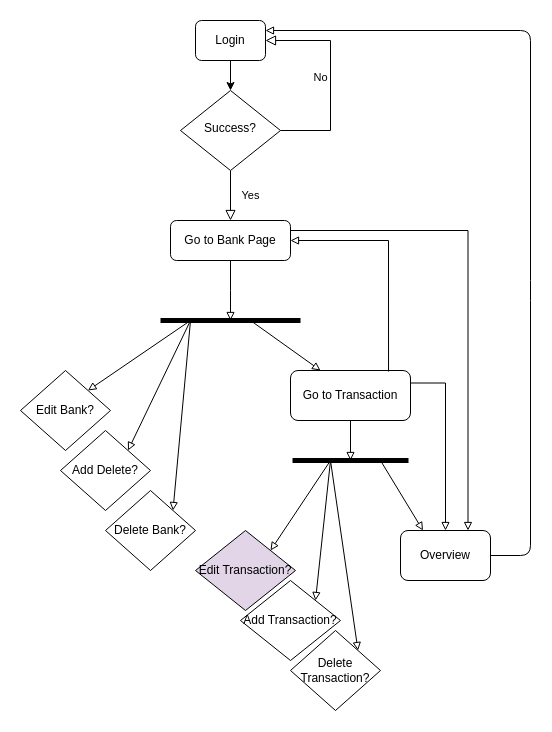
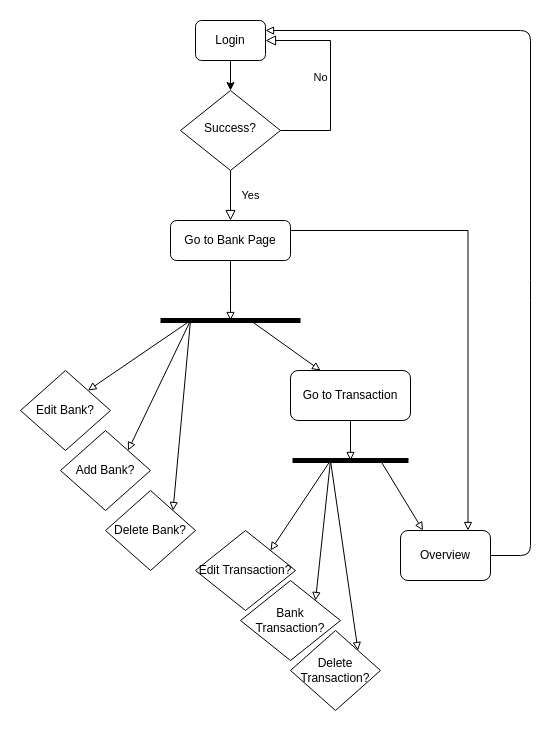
  <mxCell id="0" />
  <mxCell id="1" parent="0" />
  <mxCell id="2" value="Yes" style="rounded=0;html=1;jettySize=auto;orthogonalLoop=1;fontSize=11;endArrow=block;endFill=0;endSize=8;strokeWidth=1;shadow=0;labelBackgroundColor=none;edgeStyle=orthogonalEdgeStyle;entryX=0.5;entryY=0;entryDx=0;entryDy=0;" parent="1" source="4" target="6" edge="1"><mxGeometry y="20" relative="1" as="geometry"><mxPoint as="offset" /></mxGeometry></mxCell>
  <mxCell id="3" value="No" style="edgeStyle=orthogonalEdgeStyle;rounded=0;html=1;jettySize=auto;orthogonalLoop=1;fontSize=11;endArrow=block;endFill=0;endSize=8;strokeWidth=1;shadow=0;labelBackgroundColor=none;entryX=1;entryY=0.5;entryDx=0;entryDy=0;" parent="1" source="4" target="8" edge="1"><mxGeometry y="10" relative="1" as="geometry"><mxPoint as="offset" /><Array as="points"><mxPoint x="330" y="130" /><mxPoint x="330" y="40" /></Array></mxGeometry></mxCell>
  <mxCell id="4" value="Success?" style="rhombus;whiteSpace=wrap;html=1;shadow=0;fontFamily=Helvetica;fontSize=12;align=center;strokeWidth=1;spacing=6;spacingTop=-4;" parent="1" vertex="1"><mxGeometry x="180" y="90" width="100" height="80" as="geometry" /></mxCell>
  <mxCell id="5" style="edgeStyle=orthogonalEdgeStyle;rounded=0;jumpSize=7;orthogonalLoop=1;jettySize=auto;html=1;exitX=0.5;exitY=1;exitDx=0;exitDy=0;strokeColor=#000000;strokeWidth=1;endArrow=block;endFill=0;" edge="1" parent="1" source="6"><mxGeometry relative="1" as="geometry"><mxPoint x="230" y="320" as="targetPoint" /></mxGeometry></mxCell>
  <mxCell id="6" value="Go to Bank Page" style="rounded=1;whiteSpace=wrap;html=1;fontSize=12;glass=0;strokeWidth=1;shadow=0;" parent="1" vertex="1"><mxGeometry x="170" y="220" width="120" height="40" as="geometry" /></mxCell>
  <mxCell id="7" style="edgeStyle=orthogonalEdgeStyle;rounded=0;orthogonalLoop=1;jettySize=auto;html=1;" edge="1" parent="1" source="8" target="4"><mxGeometry relative="1" as="geometry" /></mxCell>
  <mxCell id="8" value="Login" style="rounded=1;whiteSpace=wrap;html=1;fontSize=12;glass=0;strokeWidth=1;shadow=0;" vertex="1" parent="1"><mxGeometry x="195" y="20" width="70" height="40" as="geometry" /></mxCell>
  <mxCell id="9" value="" style="endArrow=none;html=1;jumpSize=7;strokeWidth=5;" edge="1" parent="1"><mxGeometry width="50" height="50" relative="1" as="geometry"><mxPoint x="160" y="320" as="sourcePoint" /><mxPoint x="300" y="320" as="targetPoint" /></mxGeometry></mxCell>
  <mxCell id="10" value="Edit Bank?" style="rhombus;whiteSpace=wrap;html=1;" vertex="1" parent="1"><mxGeometry x="20" y="370" width="90" height="80" as="geometry" /></mxCell>
- <mxCell id="11" value="Add Delete?" style="rhombus;whiteSpace=wrap;html=1;" vertex="1" parent="1"><mxGeometry x="60" y="430" width="90" height="80" as="geometry" /></mxCell>
+ <mxCell id="11" value="Add Bank?" style="rhombus;whiteSpace=wrap;html=1;" vertex="1" parent="1"><mxGeometry x="60" y="430" width="90" height="80" as="geometry" /></mxCell>
  <mxCell id="12" value="Delete Bank?" style="rhombus;whiteSpace=wrap;html=1;" vertex="1" parent="1"><mxGeometry x="105" y="490" width="90" height="80" as="geometry" /></mxCell>
  <mxCell id="13" value="Go to Transaction" style="rounded=1;whiteSpace=wrap;html=1;" vertex="1" parent="1"><mxGeometry x="290" y="370" width="120" height="50" as="geometry" /></mxCell>
- <mxCell id="14" value="Edit Transaction?" style="rhombus;whiteSpace=wrap;html=1;fillColor=#e1d5e7;" vertex="1" parent="1"><mxGeometry x="195" y="530" width="100" height="80" as="geometry" /></mxCell>
- <mxCell id="15" value="Add Transaction?" style="rhombus;whiteSpace=wrap;html=1;" vertex="1" parent="1"><mxGeometry x="240" y="580" width="100" height="80" as="geometry" /></mxCell>
+ <mxCell id="14" value="Edit Transaction?" style="rhombus;whiteSpace=wrap;html=1;" vertex="1" parent="1"><mxGeometry x="195" y="530" width="100" height="80" as="geometry" /></mxCell>
+ <mxCell id="15" value="Bank Transaction?" style="rhombus;whiteSpace=wrap;html=1;" vertex="1" parent="1"><mxGeometry x="240" y="580" width="100" height="80" as="geometry" /></mxCell>
  <mxCell id="16" value="Delete Transaction?" style="rhombus;whiteSpace=wrap;html=1;" vertex="1" parent="1"><mxGeometry x="290" y="630" width="90" height="80" as="geometry" /></mxCell>
  <mxCell id="17" value="" style="endArrow=none;html=1;jumpSize=7;strokeWidth=5;" edge="1" parent="1"><mxGeometry width="50" height="50" relative="1" as="geometry"><mxPoint x="292" y="460" as="sourcePoint" /><mxPoint x="408" y="460" as="targetPoint" /></mxGeometry></mxCell>
  <mxCell id="18" value="Overview" style="rounded=1;whiteSpace=wrap;html=1;" vertex="1" parent="1"><mxGeometry x="400" y="530" width="90" height="50" as="geometry" /></mxCell>
  <mxCell id="19" value="" style="endArrow=block;html=1;strokeColor=#000000;strokeWidth=1;endFill=0;entryX=1;entryY=0;entryDx=0;entryDy=0;" edge="1" parent="1" target="10"><mxGeometry width="50" height="50" relative="1" as="geometry"><mxPoint x="190" y="320" as="sourcePoint" /><mxPoint x="670" y="470" as="targetPoint" /></mxGeometry></mxCell>
  <mxCell id="20" value="" style="endArrow=block;html=1;strokeColor=#000000;strokeWidth=1;endFill=0;entryX=1;entryY=0;entryDx=0;entryDy=0;" edge="1" parent="1" target="11"><mxGeometry width="50" height="50" relative="1" as="geometry"><mxPoint x="190" y="320" as="sourcePoint" /><mxPoint x="97.5" y="400" as="targetPoint" /></mxGeometry></mxCell>
  <mxCell id="21" value="" style="endArrow=block;html=1;strokeColor=#000000;strokeWidth=1;endFill=0;entryX=1;entryY=0;entryDx=0;entryDy=0;" edge="1" parent="1" target="12"><mxGeometry width="50" height="50" relative="1" as="geometry"><mxPoint x="190" y="320" as="sourcePoint" /><mxPoint x="137.5" y="460" as="targetPoint" /></mxGeometry></mxCell>
  <mxCell id="22" value="" style="endArrow=block;html=1;strokeColor=#000000;strokeWidth=1;endFill=0;entryX=0.25;entryY=0;entryDx=0;entryDy=0;" edge="1" parent="1" target="13"><mxGeometry width="50" height="50" relative="1" as="geometry"><mxPoint x="250" y="320" as="sourcePoint" /><mxPoint x="147.5" y="470" as="targetPoint" /></mxGeometry></mxCell>
  <mxCell id="23" value="" style="endArrow=block;html=1;strokeColor=#000000;strokeWidth=1;endFill=0;exitX=0.5;exitY=1;exitDx=0;exitDy=0;" edge="1" parent="1" source="13"><mxGeometry width="50" height="50" relative="1" as="geometry"><mxPoint x="220" y="350" as="sourcePoint" /><mxPoint x="350" y="460" as="targetPoint" /></mxGeometry></mxCell>
  <mxCell id="24" value="" style="endArrow=block;html=1;strokeColor=#000000;strokeWidth=1;endFill=0;entryX=1;entryY=0;entryDx=0;entryDy=0;" edge="1" parent="1" target="14"><mxGeometry width="50" height="50" relative="1" as="geometry"><mxPoint x="330" y="460" as="sourcePoint" /><mxPoint x="97.5" y="400" as="targetPoint" /></mxGeometry></mxCell>
  <mxCell id="25" value="" style="endArrow=block;html=1;strokeColor=#000000;strokeWidth=1;endFill=0;entryX=1;entryY=0;entryDx=0;entryDy=0;" edge="1" parent="1" target="15"><mxGeometry width="50" height="50" relative="1" as="geometry"><mxPoint x="330" y="460" as="sourcePoint" /><mxPoint x="107.5" y="410" as="targetPoint" /></mxGeometry></mxCell>
  <mxCell id="26" value="" style="endArrow=block;html=1;strokeColor=#000000;strokeWidth=1;endFill=0;entryX=1;entryY=0;entryDx=0;entryDy=0;" edge="1" parent="1" target="16"><mxGeometry width="50" height="50" relative="1" as="geometry"><mxPoint x="330" y="460" as="sourcePoint" /><mxPoint x="325" y="610" as="targetPoint" /></mxGeometry></mxCell>
  <mxCell id="27" value="" style="endArrow=block;html=1;strokeColor=#000000;strokeWidth=1;endFill=0;entryX=0.25;entryY=0;entryDx=0;entryDy=0;" edge="1" parent="1" target="18"><mxGeometry width="50" height="50" relative="1" as="geometry"><mxPoint x="380" y="460" as="sourcePoint" /><mxPoint x="335" y="620" as="targetPoint" /></mxGeometry></mxCell>
  <mxCell id="28" value="" style="endArrow=block;html=1;strokeColor=#000000;strokeWidth=1;endFill=0;exitX=1;exitY=0.5;exitDx=0;exitDy=0;entryX=1;entryY=0.25;entryDx=0;entryDy=0;" edge="1" parent="1" source="18" target="8"><mxGeometry width="50" height="50" relative="1" as="geometry"><mxPoint x="390" y="470" as="sourcePoint" /><mxPoint x="480" y="250" as="targetPoint" /><Array as="points"><mxPoint x="530" y="555" /><mxPoint x="530" y="290" /><mxPoint x="530" y="30" /></Array></mxGeometry></mxCell>
  <mxCell id="29" style="edgeStyle=orthogonalEdgeStyle;rounded=0;jumpSize=7;orthogonalLoop=1;jettySize=auto;html=1;exitX=1;exitY=0.25;exitDx=0;exitDy=0;strokeColor=#000000;strokeWidth=1;endArrow=block;endFill=0;entryX=0.75;entryY=0;entryDx=0;entryDy=0;" edge="1" parent="1" source="6" target="18"><mxGeometry relative="1" as="geometry"><mxPoint x="240" y="330" as="targetPoint" /><mxPoint x="240" y="270" as="sourcePoint" /></mxGeometry></mxCell>
- <mxCell id="30" style="edgeStyle=orthogonalEdgeStyle;rounded=0;jumpSize=7;orthogonalLoop=1;jettySize=auto;html=1;exitX=1;exitY=0.25;exitDx=0;exitDy=0;strokeColor=#000000;strokeWidth=1;endArrow=block;endFill=0;entryX=0.5;entryY=0;entryDx=0;entryDy=0;" edge="1" parent="1" source="13" target="18"><mxGeometry relative="1" as="geometry"><mxPoint x="250" y="340" as="targetPoint" /><mxPoint x="250" y="280" as="sourcePoint" /></mxGeometry></mxCell>
- <mxCell id="31" style="edgeStyle=orthogonalEdgeStyle;rounded=0;jumpSize=7;orthogonalLoop=1;jettySize=auto;html=1;exitX=0.817;exitY=0.02;exitDx=0;exitDy=0;strokeColor=#000000;strokeWidth=1;endArrow=block;endFill=0;exitPerimeter=0;entryX=1;entryY=0.5;entryDx=0;entryDy=0;" edge="1" parent="1" source="13" target="6"><mxGeometry relative="1" as="geometry"><mxPoint x="240" y="330" as="targetPoint" /><mxPoint x="240" y="270" as="sourcePoint" /></mxGeometry></mxCell>
